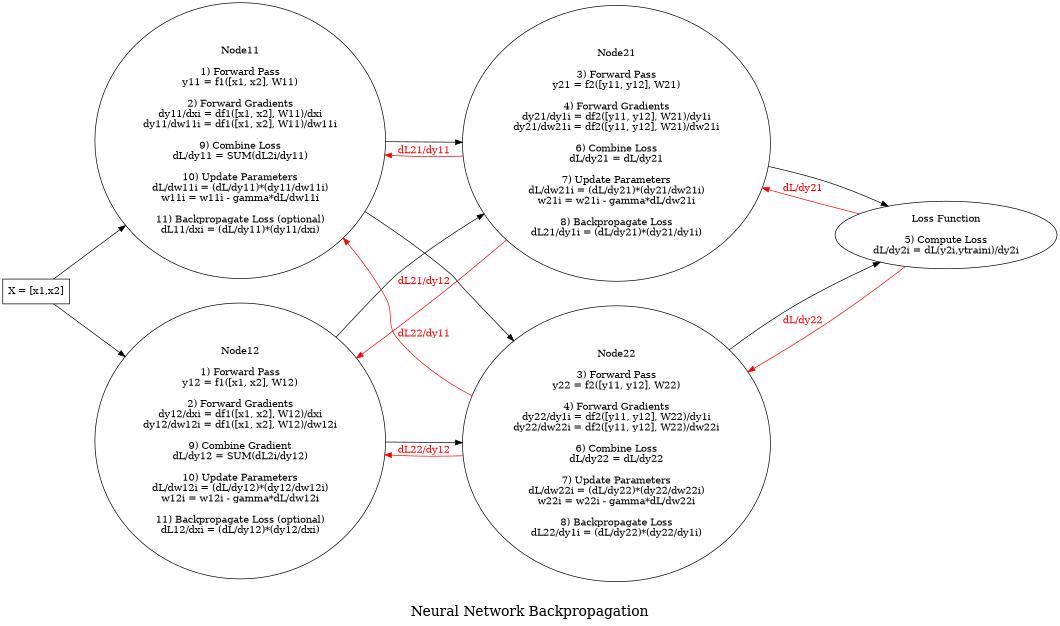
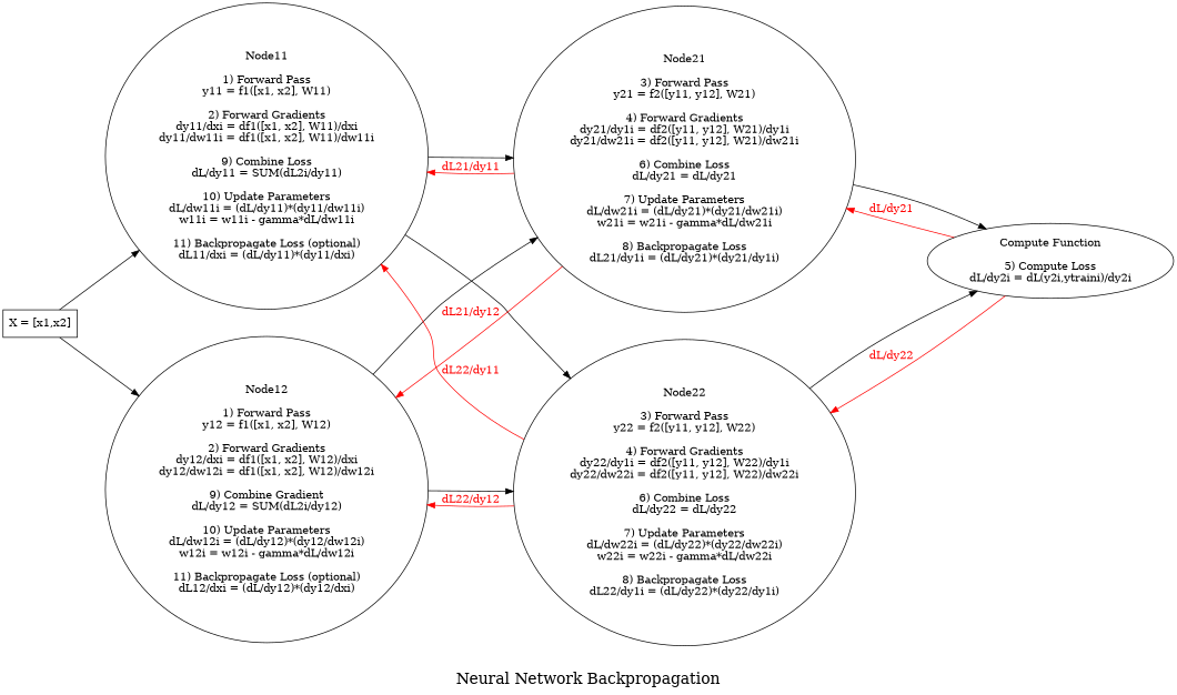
  digraph {
    fontsize=20
    label="Neural Network Backpropagation"
    rankdir=LR
    n1 [label="Node11\n\n1) Forward Pass\ny11 = f1([x1, x2], W11)\n\n2) Forward Gradients\ndy11/dxi = df1([x1, x2], W11)/dxi\ndy11/dw11i = df1([x1, x2], W11)/dw11i\n\n9) Combine Loss\ndL/dy11 = SUM(dL2i/dy11)\n\n10) Update Parameters\ndL/dw11i = (dL/dy11)*(dy11/dw11i)\nw11i = w11i - gamma*dL/dw11i\n\n11) Backpropagate Loss (optional)\ndL11/dxi = (dL/dy11)*(dy11/dxi)"]
    n2 [label="Node12\n\n1) Forward Pass\ny12 = f1([x1, x2], W12)\n\n2) Forward Gradients\ndy12/dxi = df1([x1, x2], W12)/dxi\ndy12/dw12i = df1([x1, x2], W12)/dw12i\n\n9) Combine Gradient\ndL/dy12 = SUM(dL2i/dy12)\n\n10) Update Parameters\ndL/dw12i = (dL/dy12)*(dy12/dw12i)\nw12i = w12i - gamma*dL/dw12i\n\n11) Backpropagate Loss (optional)\ndL12/dxi = (dL/dy12)*(dy12/dxi)"]
    n3 [label="Node21\n\n3) Forward Pass\ny21 = f2([y11, y12], W21)\n\n4) Forward Gradients\ndy21/dy1i = df2([y11, y12], W21)/dy1i\ndy21/dw21i = df2([y11, y12], W21)/dw21i\n\n6) Combine Loss\ndL/dy21 = dL/dy21\n\n7) Update Parameters\ndL/dw21i = (dL/dy21)*(dy21/dw21i)\nw21i = w21i - gamma*dL/dw21i\n\n8) Backpropagate Loss\ndL21/dy1i = (dL/dy21)*(dy21/dy1i)"]
    n4 [label="Node22\n\n3) Forward Pass\ny22 = f2([y11, y12], W22)\n\n4) Forward Gradients\ndy22/dy1i = df2([y11, y12], W22)/dy1i\ndy22/dw22i = df2([y11, y12], W22)/dw22i\n\n6) Combine Loss\ndL/dy22 = dL/dy22\n\n7) Update Parameters\ndL/dw22i = (dL/dy22)*(dy22/dw22i)\nw22i = w22i - gamma*dL/dw22i\n\n8) Backpropagate Loss\ndL22/dy1i = (dL/dy22)*(dy22/dy1i)"]
    n5 [label="X = [x1,x2]" shape=box]
-   n6 [label="Loss Function\n\n5) Compute Loss\ndL/dy2i = dL(y2i,ytraini)/dy2i"]
+   n6 [label="Compute Function\n\n5) Compute Loss\ndL/dy2i = dL(y2i,ytraini)/dy2i"]
    subgraph sub_1 {
      rank=same
      n1
      n2
    }
    subgraph sub_2 {
      rank=same
      n3
      n4
    }
    n1 -> n2 [style=invis]
    n1 -> n3
    n1 -> n4
    n2 -> n3
    n2 -> n4
    n3 -> n1 [color=red fontcolor=red label="dL21/dy11"]
    n3 -> n2 [color=red fontcolor=red label="dL21/dy12"]
    n3 -> n4 [style=invis]
    n3 -> n6
    n4 -> n1 [color=red fontcolor=red label="dL22/dy11"]
    n4 -> n2 [color=red fontcolor=red label="dL22/dy12"]
    n4 -> n6
    n5 -> n1
    n5 -> n2
    n6 -> n3 [color=red fontcolor=red label="dL/dy21"]
    n6 -> n4 [color=red fontcolor=red label="dL/dy22"]
  }
